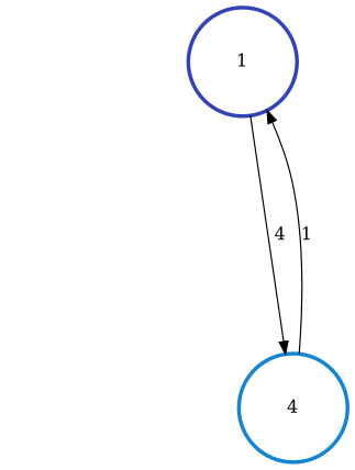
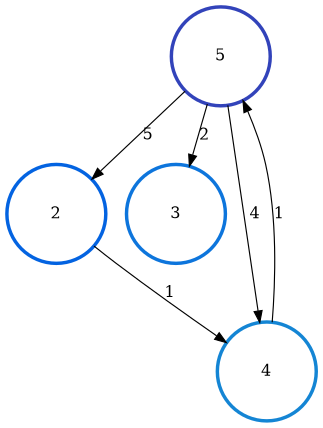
  digraph {
    rankdir=TB
    node [penwidth=3]
    edge [color=black penwidth=1]
-   n1 [color="#3243BA" height=1.2 label=1 width=1.2]
+   n1 [color="#3243BA" height=1.2 label=5 width=1.2]
+   n2 [color="#0363E1" height=1.2 label=2 width=1.2]
+   n3 [color="#0D75DC" height=1.2 label=3 width=1.2]
    n4 [color="#1485D4" height=1.2 label=4 width=1.2]
+   n1 -> n2 [label=5]
+   n1 -> n3 [label=2]
    n1 -> n4 [label=4]
+   n2 -> n4 [label=1]
    n4 -> n1 [label=1]
  }
